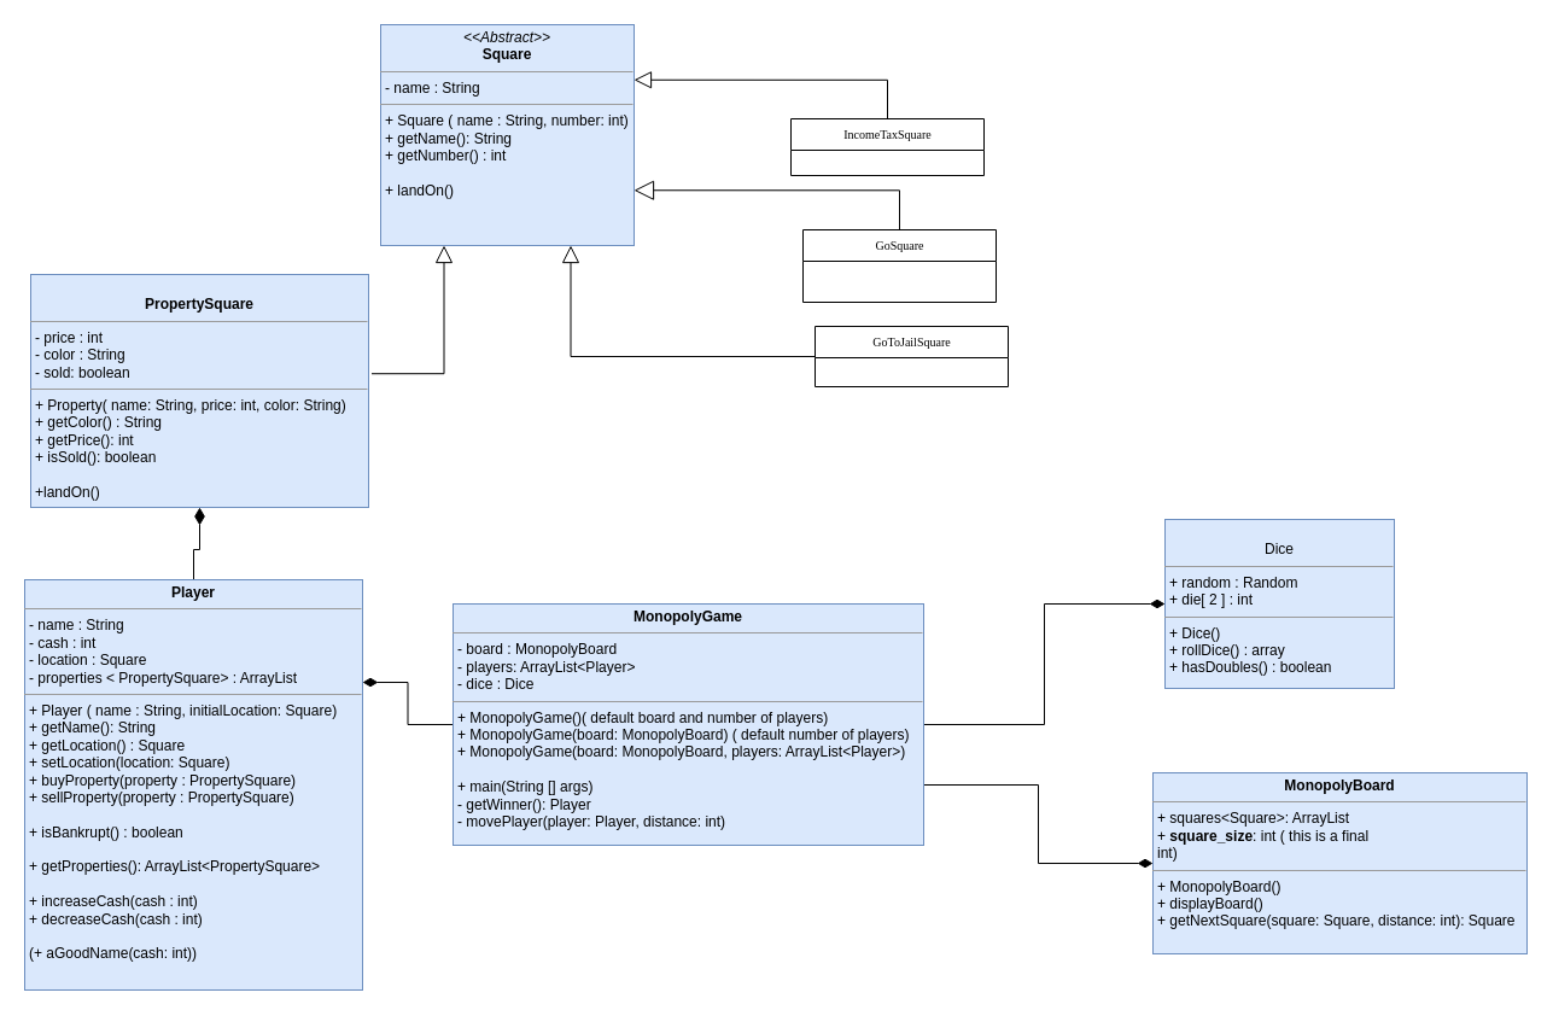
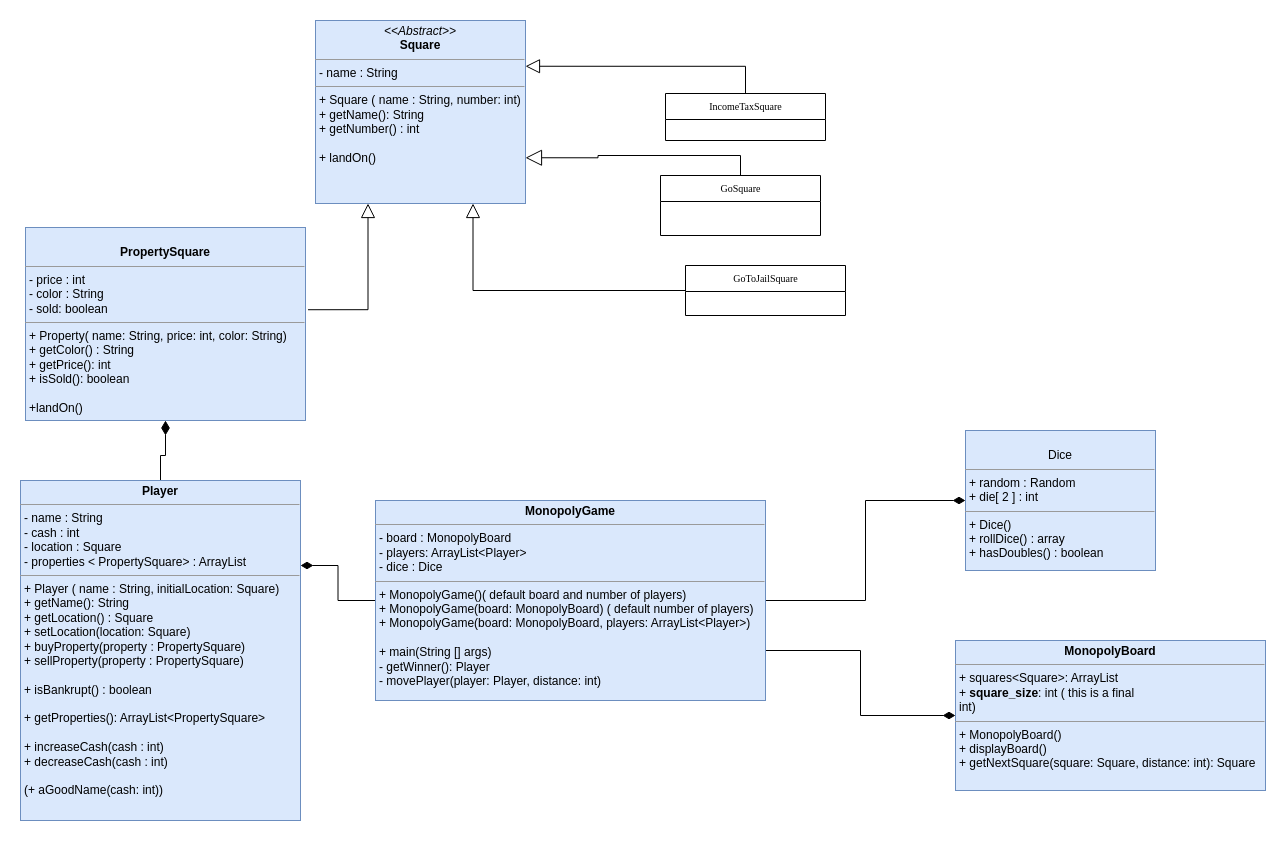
  <mxCell id="0" />
  <mxCell id="1" parent="0" />
  <mxCell id="2" style="edgeStyle=orthogonalEdgeStyle;rounded=0;orthogonalLoop=1;jettySize=auto;html=1;exitX=0.5;exitY=0;exitDx=0;exitDy=0;entryX=1;entryY=0.75;entryDx=0;entryDy=0;endArrow=block;endFill=0;startSize=12;endSize=14;" parent="1" source="3" target="8" edge="1"><mxGeometry relative="1" as="geometry" /></mxCell>
- <mxCell id="3" value="GoSquare" style="swimlane;html=1;fontStyle=0;childLayout=stackLayout;horizontal=1;startSize=26;fillColor=none;horizontalStack=0;resizeParent=1;resizeLast=0;collapsible=1;marginBottom=0;swimlaneFillColor=#ffffff;rounded=0;shadow=0;comic=0;labelBackgroundColor=none;strokeWidth=1;fontFamily=Verdana;fontSize=10;align=center;" parent="1" vertex="1"><mxGeometry x="665" y="190" width="160" height="60" as="geometry" /></mxCell>
+ <mxCell id="3" value="GoSquare" style="swimlane;html=1;fontStyle=0;childLayout=stackLayout;horizontal=1;startSize=26;fillColor=none;horizontalStack=0;resizeParent=1;resizeLast=0;collapsible=1;marginBottom=0;swimlaneFillColor=#ffffff;rounded=0;shadow=0;comic=0;labelBackgroundColor=none;strokeWidth=1;fontFamily=Verdana;fontSize=10;align=center;" parent="1" vertex="1"><mxGeometry x="660" y="175" width="160" height="60" as="geometry" /></mxCell>
  <mxCell id="4" style="edgeStyle=orthogonalEdgeStyle;rounded=0;orthogonalLoop=1;jettySize=auto;html=1;exitX=1.009;exitY=0.426;exitDx=0;exitDy=0;entryX=0.25;entryY=1;entryDx=0;entryDy=0;endArrow=block;endFill=0;endSize=12;exitPerimeter=0;" parent="1" source="18" target="8" edge="1"><mxGeometry relative="1" as="geometry"><mxPoint x="225" y="305" as="sourcePoint" /></mxGeometry></mxCell>
  <mxCell id="5" style="edgeStyle=orthogonalEdgeStyle;rounded=0;orthogonalLoop=1;jettySize=auto;html=1;endArrow=none;endFill=0;startSize=12;endSize=12;startArrow=diamondThin;startFill=1;exitX=0.5;exitY=1;exitDx=0;exitDy=0;" parent="1" source="18" target="17" edge="1"><mxGeometry relative="1" as="geometry"><mxPoint x="145" y="350" as="sourcePoint" /></mxGeometry></mxCell>
  <mxCell id="6" value="&lt;p style=&quot;margin: 0px ; margin-top: 4px ; text-align: center&quot;&gt;&lt;br&gt;Dice&lt;/p&gt;&lt;hr size=&quot;1&quot;&gt;&lt;p style=&quot;margin: 0px ; margin-left: 4px&quot;&gt;+ random : Random&lt;br&gt;+ die[ 2 ] : int&lt;/p&gt;&lt;hr size=&quot;1&quot;&gt;&lt;p style=&quot;margin: 0px ; margin-left: 4px&quot;&gt;+ Dice()&amp;nbsp;&lt;br&gt;+ rollDice() : array&lt;/p&gt;&lt;p style=&quot;margin: 0px ; margin-left: 4px&quot;&gt;+ hasDoubles() : boolean&lt;/p&gt;" style="verticalAlign=top;align=left;overflow=fill;fontSize=12;fontFamily=Helvetica;html=1;rounded=0;shadow=0;comic=0;labelBackgroundColor=none;strokeWidth=1;fillColor=#dae8fc;strokeColor=#6c8ebf;" parent="1" vertex="1"><mxGeometry x="965" y="430" width="190" height="140" as="geometry" /></mxCell>
  <mxCell id="7" value="&lt;p style=&quot;margin: 0px ; margin-top: 4px ; text-align: center&quot;&gt;&lt;b&gt;MonopolyBoard&lt;/b&gt;&lt;/p&gt;&lt;hr size=&quot;1&quot;&gt;&lt;p style=&quot;margin: 0px ; margin-left: 4px&quot;&gt;+ squares&amp;lt;Square&amp;gt;: ArrayList&lt;br&gt;+ &lt;b&gt;square_size&lt;/b&gt;: int ( this is a final&lt;/p&gt;&lt;p style=&quot;margin: 0px ; margin-left: 4px&quot;&gt;int)&lt;/p&gt;&lt;hr size=&quot;1&quot;&gt;&lt;p style=&quot;margin: 0px ; margin-left: 4px&quot;&gt;+ MonopolyBoard()&lt;/p&gt;&lt;p style=&quot;margin: 0px ; margin-left: 4px&quot;&gt;+ displayBoard()&lt;/p&gt;&lt;p style=&quot;margin: 0px ; margin-left: 4px&quot;&gt;+ getNextSquare(square: Square, distance: int): Square&lt;/p&gt;" style="verticalAlign=top;align=left;overflow=fill;fontSize=12;fontFamily=Helvetica;html=1;rounded=0;shadow=0;comic=0;labelBackgroundColor=none;strokeWidth=1;fillColor=#dae8fc;strokeColor=#6c8ebf;" parent="1" vertex="1"><mxGeometry x="955" y="640" width="310" height="150" as="geometry" /></mxCell>
  <mxCell id="8" value="&lt;p style=&quot;margin: 0px ; margin-top: 4px ; text-align: center&quot;&gt;&lt;i&gt;&amp;lt;&amp;lt;Abstract&amp;gt;&amp;gt;&lt;/i&gt;&lt;br&gt;&lt;b&gt;Square&lt;/b&gt;&lt;/p&gt;&lt;hr size=&quot;1&quot;&gt;&lt;p style=&quot;margin: 0px ; margin-left: 4px&quot;&gt;- name : String&lt;br&gt;&lt;/p&gt;&lt;hr size=&quot;1&quot;&gt;&lt;p style=&quot;margin: 0px ; margin-left: 4px&quot;&gt;+ Square ( name : String, number: int)&lt;br&gt;+ getName(): String&lt;/p&gt;&lt;p style=&quot;margin: 0px ; margin-left: 4px&quot;&gt;+ getNumber() : int&lt;/p&gt;&lt;p style=&quot;margin: 0px ; margin-left: 4px&quot;&gt;&lt;br&gt;&lt;/p&gt;&lt;p style=&quot;margin: 0px ; margin-left: 4px&quot;&gt;+ landOn()&lt;/p&gt;&lt;p style=&quot;margin: 0px ; margin-left: 4px&quot;&gt;&lt;br&gt;&lt;/p&gt;" style="verticalAlign=top;align=left;overflow=fill;fontSize=12;fontFamily=Helvetica;html=1;rounded=0;shadow=0;comic=0;labelBackgroundColor=none;strokeWidth=1;fillColor=#dae8fc;strokeColor=#6c8ebf;" parent="1" vertex="1"><mxGeometry x="315" y="20" width="210" height="183" as="geometry" /></mxCell>
  <mxCell id="9" style="edgeStyle=orthogonalEdgeStyle;rounded=0;orthogonalLoop=1;jettySize=auto;html=1;entryX=0;entryY=0.5;entryDx=0;entryDy=0;endArrow=diamondThin;endFill=1;startSize=10;endSize=10;" parent="1" source="12" target="6" edge="1"><mxGeometry relative="1" as="geometry" /></mxCell>
  <mxCell id="10" style="edgeStyle=orthogonalEdgeStyle;rounded=0;orthogonalLoop=1;jettySize=auto;html=1;exitX=1;exitY=0.75;exitDx=0;exitDy=0;entryX=0;entryY=0.5;entryDx=0;entryDy=0;endArrow=diamondThin;endFill=1;startSize=10;endSize=10;" parent="1" source="12" target="7" edge="1"><mxGeometry relative="1" as="geometry" /></mxCell>
  <mxCell id="11" style="edgeStyle=orthogonalEdgeStyle;rounded=0;orthogonalLoop=1;jettySize=auto;html=1;exitX=0;exitY=0.5;exitDx=0;exitDy=0;entryX=1;entryY=0.25;entryDx=0;entryDy=0;endArrow=diamondThin;endFill=1;startSize=10;endSize=10;" parent="1" source="12" target="17" edge="1"><mxGeometry relative="1" as="geometry" /></mxCell>
  <mxCell id="12" value="&lt;p style=&quot;margin: 0px ; margin-top: 4px ; text-align: center&quot;&gt;&lt;b&gt;MonopolyGame&lt;/b&gt;&lt;/p&gt;&lt;hr size=&quot;1&quot;&gt;&lt;p style=&quot;margin: 0px ; margin-left: 4px&quot;&gt;- board : MonopolyBoard&lt;br&gt;- players: ArrayList&amp;lt;Player&amp;gt;&lt;/p&gt;&lt;p style=&quot;margin: 0px ; margin-left: 4px&quot;&gt;- dice : Dice&lt;/p&gt;&lt;hr size=&quot;1&quot;&gt;&lt;p style=&quot;margin: 0px ; margin-left: 4px&quot;&gt;+ MonopolyGame()( default board and number of players)&lt;br&gt;&lt;/p&gt;&lt;p style=&quot;margin: 0px ; margin-left: 4px&quot;&gt;+ MonopolyGame(board: MonopolyBoard) ( default number of players)&lt;/p&gt;&lt;p style=&quot;margin: 0px ; margin-left: 4px&quot;&gt;+ MonopolyGame(board: MonopolyBoard, players: ArrayList&amp;lt;Player&amp;gt;&lt;span&gt;)&lt;/span&gt;&lt;/p&gt;&lt;p style=&quot;margin: 0px ; margin-left: 4px&quot;&gt;&lt;br&gt;&lt;/p&gt;&lt;p style=&quot;margin: 0px ; margin-left: 4px&quot;&gt;+ main(String [] args)&lt;/p&gt;&lt;p style=&quot;margin: 0px ; margin-left: 4px&quot;&gt;- getWinner(): Player&lt;/p&gt;&lt;p style=&quot;margin: 0px ; margin-left: 4px&quot;&gt;- movePlayer(player: Player, distance: int)&lt;/p&gt;" style="verticalAlign=top;align=left;overflow=fill;fontSize=12;fontFamily=Helvetica;html=1;rounded=0;shadow=0;comic=0;labelBackgroundColor=none;strokeWidth=1;fillColor=#dae8fc;strokeColor=#6c8ebf;" parent="1" vertex="1"><mxGeometry x="375" y="500" width="390" height="200" as="geometry" /></mxCell>
  <mxCell id="13" style="edgeStyle=orthogonalEdgeStyle;rounded=0;orthogonalLoop=1;jettySize=auto;html=1;exitX=0;exitY=0.5;exitDx=0;exitDy=0;entryX=0.75;entryY=1;entryDx=0;entryDy=0;endArrow=block;endFill=0;startSize=12;endSize=12;" parent="1" source="14" target="8" edge="1"><mxGeometry relative="1" as="geometry" /></mxCell>
- <mxCell id="14" value="GoToJailSquare" style="swimlane;html=1;fontStyle=0;childLayout=stackLayout;horizontal=1;startSize=26;fillColor=none;horizontalStack=0;resizeParent=1;resizeLast=0;collapsible=1;marginBottom=0;swimlaneFillColor=#ffffff;rounded=0;shadow=0;comic=0;labelBackgroundColor=none;strokeWidth=1;fontFamily=Verdana;fontSize=10;align=center;" parent="1" vertex="1"><mxGeometry x="675" y="270" width="160" height="50" as="geometry" /></mxCell>
- <mxCell id="15" value="IncomeTaxSquare" style="swimlane;html=1;fontStyle=0;childLayout=stackLayout;horizontal=1;startSize=26;fillColor=none;horizontalStack=0;resizeParent=1;resizeLast=0;collapsible=1;marginBottom=0;swimlaneFillColor=#ffffff;rounded=0;shadow=0;comic=0;labelBackgroundColor=none;strokeWidth=1;fontFamily=Verdana;fontSize=10;align=center;" parent="1" vertex="1"><mxGeometry x="655" y="98" width="160" height="47" as="geometry" /></mxCell>
+ <mxCell id="14" value="GoToJailSquare" style="swimlane;html=1;fontStyle=0;childLayout=stackLayout;horizontal=1;startSize=26;fillColor=none;horizontalStack=0;resizeParent=1;resizeLast=0;collapsible=1;marginBottom=0;swimlaneFillColor=#ffffff;rounded=0;shadow=0;comic=0;labelBackgroundColor=none;strokeWidth=1;fontFamily=Verdana;fontSize=10;align=center;" parent="1" vertex="1"><mxGeometry x="685" y="265" width="160" height="50" as="geometry" /></mxCell>
+ <mxCell id="15" value="IncomeTaxSquare" style="swimlane;html=1;fontStyle=0;childLayout=stackLayout;horizontal=1;startSize=26;fillColor=none;horizontalStack=0;resizeParent=1;resizeLast=0;collapsible=1;marginBottom=0;swimlaneFillColor=#ffffff;rounded=0;shadow=0;comic=0;labelBackgroundColor=none;strokeWidth=1;fontFamily=Verdana;fontSize=10;align=center;" parent="1" vertex="1"><mxGeometry x="665" y="93" width="160" height="47" as="geometry" /></mxCell>
  <mxCell id="16" style="edgeStyle=orthogonalEdgeStyle;rounded=0;orthogonalLoop=1;jettySize=auto;html=1;exitX=0.5;exitY=0;exitDx=0;exitDy=0;entryX=1;entryY=0.25;entryDx=0;entryDy=0;endArrow=block;endFill=0;startSize=12;endSize=12;" parent="1" source="15" target="8" edge="1"><mxGeometry relative="1" as="geometry" /></mxCell>
  <mxCell id="17" value="&lt;p style=&quot;margin: 0px ; margin-top: 4px ; text-align: center&quot;&gt;&lt;b&gt;Player&lt;/b&gt;&lt;/p&gt;&lt;hr size=&quot;1&quot;&gt;&lt;p style=&quot;margin: 0px ; margin-left: 4px&quot;&gt;- name : String&lt;br&gt;&lt;/p&gt;&lt;p style=&quot;margin: 0px ; margin-left: 4px&quot;&gt;- cash : int&lt;/p&gt;&lt;p style=&quot;margin: 0px ; margin-left: 4px&quot;&gt;- location : Square&lt;/p&gt;&lt;p style=&quot;margin: 0px ; margin-left: 4px&quot;&gt;- properties &amp;lt; PropertySquare&amp;gt; : ArrayList&lt;/p&gt;&lt;hr size=&quot;1&quot;&gt;&lt;p style=&quot;margin: 0px ; margin-left: 4px&quot;&gt;+ Player ( name : String, initialLocation: Square)&lt;br&gt;+ getName(): String&lt;/p&gt;&lt;p style=&quot;margin: 0px ; margin-left: 4px&quot;&gt;+ getLocation() : Square&lt;/p&gt;&lt;p style=&quot;margin: 0px ; margin-left: 4px&quot;&gt;+ setLocation(location: Square)&lt;/p&gt;&lt;p style=&quot;margin: 0px ; margin-left: 4px&quot;&gt;+ buyProperty(property : PropertySquare)&lt;/p&gt;&lt;p style=&quot;margin: 0px ; margin-left: 4px&quot;&gt;+ sellProperty(property : PropertySquare)&lt;/p&gt;&lt;p style=&quot;margin: 0px ; margin-left: 4px&quot;&gt;&lt;br&gt;&lt;/p&gt;&lt;p style=&quot;margin: 0px ; margin-left: 4px&quot;&gt;+ isBankrupt() : boolean&lt;/p&gt;&lt;p style=&quot;margin: 0px ; margin-left: 4px&quot;&gt;&lt;br&gt;&lt;/p&gt;&lt;p style=&quot;margin: 0px ; margin-left: 4px&quot;&gt;+ getProperties(): ArrayList&amp;lt;PropertySquare&amp;gt;&lt;/p&gt;&lt;p style=&quot;margin: 0px ; margin-left: 4px&quot;&gt;&lt;br&gt;&lt;/p&gt;&lt;p style=&quot;margin: 0px ; margin-left: 4px&quot;&gt;+ increaseCash(cash : int)&lt;/p&gt;&lt;p style=&quot;margin: 0px ; margin-left: 4px&quot;&gt;+ decreaseCash(cash : int)&lt;/p&gt;&lt;p style=&quot;margin: 0px ; margin-left: 4px&quot;&gt;&lt;br&gt;&lt;/p&gt;&lt;p style=&quot;margin: 0px ; margin-left: 4px&quot;&gt;(+ aGoodName(cash: int))&lt;/p&gt;&lt;p style=&quot;margin: 0px ; margin-left: 4px&quot;&gt;&lt;br&gt;&lt;/p&gt;" style="verticalAlign=top;align=left;overflow=fill;fontSize=12;fontFamily=Helvetica;html=1;rounded=0;shadow=0;comic=0;labelBackgroundColor=none;strokeWidth=1;fillColor=#dae8fc;strokeColor=#6c8ebf;" parent="1" vertex="1"><mxGeometry x="20" y="480" width="280" height="340" as="geometry" /></mxCell>
  <mxCell id="18" value="&lt;p style=&quot;margin: 0px ; margin-top: 4px ; text-align: center&quot;&gt;&lt;br&gt;&lt;b&gt;PropertySquare&lt;/b&gt;&lt;/p&gt;&lt;hr size=&quot;1&quot;&gt;&lt;p style=&quot;margin: 0px ; margin-left: 4px&quot;&gt;- price : int&lt;br&gt;&lt;/p&gt;&lt;p style=&quot;margin: 0px ; margin-left: 4px&quot;&gt;- color : String&lt;/p&gt;&lt;p style=&quot;margin: 0px ; margin-left: 4px&quot;&gt;- sold: boolean&lt;/p&gt;&lt;hr size=&quot;1&quot;&gt;&lt;p style=&quot;margin: 0px ; margin-left: 4px&quot;&gt;+ Property( name: String, price: int, color: String)&lt;/p&gt;&lt;p style=&quot;margin: 0px ; margin-left: 4px&quot;&gt;+ getColor() : String&lt;/p&gt;&lt;p style=&quot;margin: 0px ; margin-left: 4px&quot;&gt;+ getPrice(): int&lt;/p&gt;&lt;p style=&quot;margin: 0px ; margin-left: 4px&quot;&gt;+ isSold(): boolean&lt;/p&gt;&lt;p style=&quot;margin: 0px ; margin-left: 4px&quot;&gt;&lt;br&gt;&lt;/p&gt;&lt;p style=&quot;margin: 0px ; margin-left: 4px&quot;&gt;+landOn()&lt;/p&gt;&lt;p style=&quot;margin: 0px ; margin-left: 4px&quot;&gt;&lt;br&gt;&lt;/p&gt;" style="verticalAlign=top;align=left;overflow=fill;fontSize=12;fontFamily=Helvetica;html=1;rounded=0;shadow=0;comic=0;labelBackgroundColor=none;strokeWidth=1;fillColor=#dae8fc;strokeColor=#6c8ebf;" parent="1" vertex="1"><mxGeometry x="25" y="227" width="280" height="193" as="geometry" /></mxCell>
